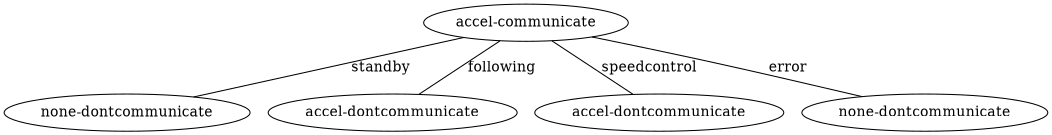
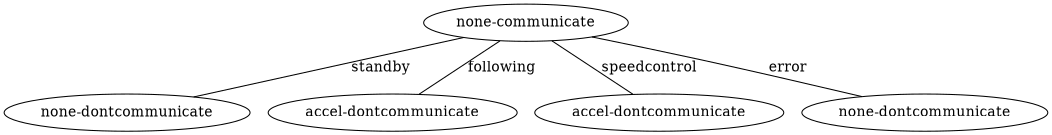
  digraph {
    edge [dir=none]
-   n1 [label="accel-communicate"]
+   n1 [label="none-communicate"]
    n2 [label="none-dontcommunicate"]
    n3 [label="accel-dontcommunicate"]
    n4 [label="accel-dontcommunicate"]
    n5 [label="none-dontcommunicate"]
    n1 -> n2 [label=standby]
    n1 -> n3 [label=following]
    n1 -> n4 [label=speedcontrol]
    n1 -> n5 [label=error]
  }
